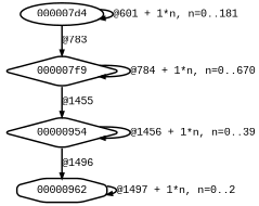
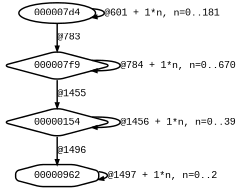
  digraph {
    fontname="Liberation Mono"
    node [fontname="Liberation Mono" fontsize=20 penwidth=3 shape=diamond style=rounded]
    edge [arrowsize=1 color=black fontname="Liberation Mono" fontsize=20 penwidth=3 style=bold]
    "000007d4" [shape=ellipse]
    n2 [label="000007f9"]
-   00000954
+   00000954 [label=00000154]
    00000962 [shape=octagon]
    "000007d4" -> "000007d4" [label="@601 + 1*n, n=0..181"]
    "000007d4" -> n2 [label="@783"]
    n2 -> n2 [label="@784 + 1*n, n=0..670"]
    n2 -> 00000954 [label="@1455"]
    00000954 -> 00000954 [label="@1456 + 1*n, n=0..39"]
    00000954 -> 00000962 [label="@1496"]
    00000962 -> 00000962 [label="@1497 + 1*n, n=0..2"]
  }
